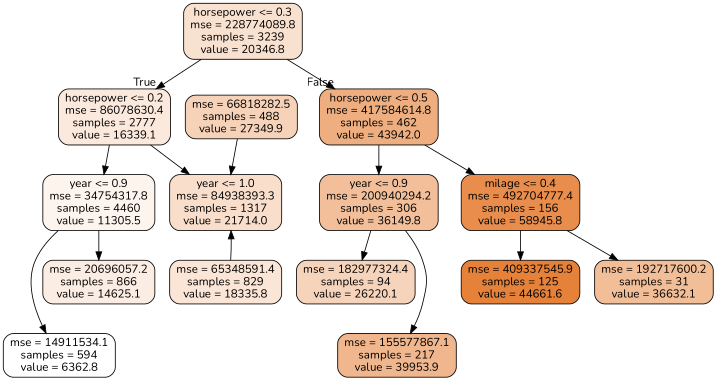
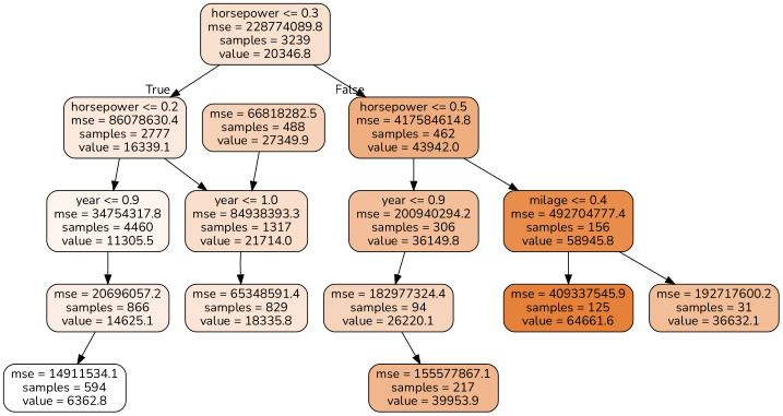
  digraph {
    fontname=Nunito
    node [color=black fontname=Nunito shape=box style="filled, rounded"]
    edge [fontname=Nunito]
    n1 [fillcolor="#f9e1d0" label="horsepower <= 0.3\nmse = 228774089.8\nsamples = 3239\nvalue = 20346.8"]
    n2 [fillcolor="#fbe9dd" label="horsepower <= 0.2\nmse = 86078630.4\nsamples = 2777\nvalue = 16339.1"]
    n3 [fillcolor="#eeae7f" label="horsepower <= 0.5\nmse = 417584614.8\nsamples = 462\nvalue = 43942.0"]
    n4 [fillcolor="#fdf4ee" label="year <= 0.9\nmse = 34754317.8\nsamples = 4460\nvalue = 11305.5"]
    n5 [fillcolor="#f8decb" label="year <= 1.0\nmse = 84938393.3\nsamples = 1317\nvalue = 21714.0"]
    n6 [fillcolor="#f2bf9a" label="year <= 0.9\nmse = 200940294.2\nsamples = 306\nvalue = 36149.8"]
    n7 [fillcolor="#e88d4c" label="milage <= 0.4\nmse = 492704777.4\nsamples = 156\nvalue = 58945.8"]
    n8 [fillcolor="#ffffff" label="mse = 14911534.1\nsamples = 594\nvalue = 6362.8"]
    n9 [fillcolor="#fbede3" label="mse = 20696057.2\nsamples = 866\nvalue = 14625.1"]
    n10 [fillcolor="#fae5d6" label="mse = 65348591.4\nsamples = 829\nvalue = 18335.8"]
    n11 [fillcolor="#f6d2b8" label="mse = 66818282.5\nsamples = 488\nvalue = 27349.9"]
    n12 [fillcolor="#f6d4bc" label="mse = 182977324.4\nsamples = 94\nvalue = 26220.1"]
    n13 [fillcolor="#f0b68d" label="mse = 155577867.1\nsamples = 217\nvalue = 39953.9"]
-   n14 [fillcolor="#e58139" label="mse = 409337545.9\nsamples = 125\nvalue = 44661.6"]
+   n14 [fillcolor="#e58139" label="mse = 409337545.9\nsamples = 125\nvalue = 64661.6"]
    n15 [fillcolor="#f2be98" label="mse = 192717600.2\nsamples = 31\nvalue = 36632.1"]
    n1 -> n2 [headlabel=True labelangle=45 labeldistance=2.5]
    n1 -> n3 [headlabel=False labelangle=-45 labeldistance=2.5]
    n2 -> n4
    n2 -> n5
    n3 -> n6
    n3 -> n7
-   n4 -> n8
+   n9 -> n8
    n4 -> n9
-   n10 -> n5
+   n5 -> n10
    n6 -> n12
-   n6 -> n13
+   n12 -> n13
    n7 -> n14
    n7 -> n15
    n11 -> n5
  }
